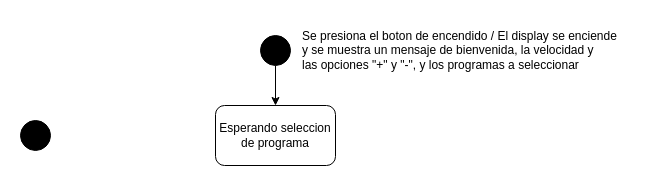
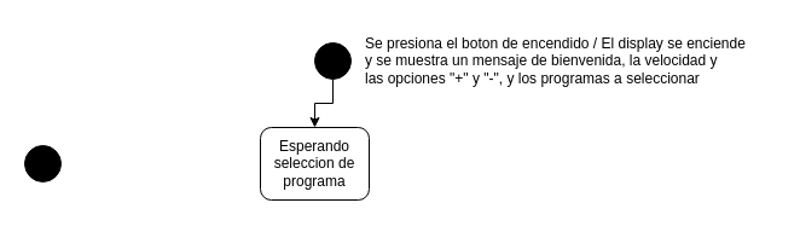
  <mxCell id="0" />
  <mxCell id="1" parent="0" />
- <mxCell id="2" value="Esperando seleccion de programa" style="rounded=1;whiteSpace=wrap;html=1;" vertex="1" parent="1"><mxGeometry x="215" y="105" width="120" height="60" as="geometry" /></mxCell>
+ <mxCell id="2" value="Esperando seleccion de programa" style="rounded=1;whiteSpace=wrap;html=1;" vertex="1" parent="1"><mxGeometry x="215" y="105" width="90" height="60" as="geometry" /></mxCell>
  <mxCell id="3" value="" style="edgeStyle=orthogonalEdgeStyle;rounded=0;orthogonalLoop=1;jettySize=auto;html=1;" edge="1" parent="1" source="4" target="2"><mxGeometry relative="1" as="geometry" /></mxCell>
  <mxCell id="4" value="" style="ellipse;whiteSpace=wrap;html=1;aspect=fixed;fillColor=#000000;" vertex="1" parent="1"><mxGeometry x="260" y="35" width="30" height="30" as="geometry" /></mxCell>
  <mxCell id="5" value="Se presiona el boton de encendido / El display se enciende&lt;div&gt;y se muestra un mensaje de bienvenida, la velocidad y&amp;nbsp;&lt;/div&gt;&lt;div&gt;las opciones &quot;+&quot; y &quot;-&quot;, y los programas a seleccionar&lt;/div&gt;" style="text;html=1;align=left;verticalAlign=middle;resizable=0;points=[];autosize=1;strokeColor=none;fillColor=none;" vertex="1" parent="1"><mxGeometry x="300" y="20" width="340" height="60" as="geometry" /></mxCell>
  <mxCell id="6" value="" style="ellipse;whiteSpace=wrap;html=1;aspect=fixed;fillColor=#000000;" vertex="1" parent="1"><mxGeometry x="20" y="120" width="30" height="30" as="geometry" /></mxCell>
